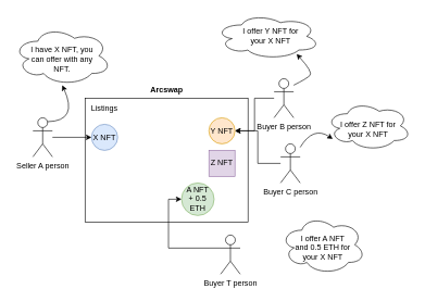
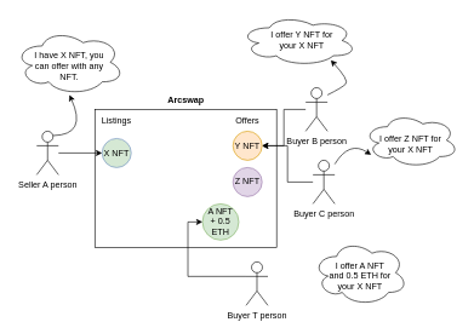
  <mxCell id="0" />
  <mxCell id="1" parent="0" />
  <mxCell id="2" value="" style="rounded=0;whiteSpace=wrap;html=1;" vertex="1" parent="1"><mxGeometry x="130" y="150" width="250" height="190" as="geometry" /></mxCell>
  <mxCell id="3" value="&lt;b&gt;Arcswap&lt;/b&gt;" style="text;html=1;strokeColor=none;fillColor=none;align=center;verticalAlign=middle;whiteSpace=wrap;rounded=0;" vertex="1" parent="1"><mxGeometry x="207.5" y="107.5" width="95" height="60" as="geometry" /></mxCell>
  <mxCell id="4" value="" style="edgeStyle=orthogonalEdgeStyle;rounded=0;orthogonalLoop=1;jettySize=auto;html=1;entryX=0;entryY=0.5;entryDx=0;entryDy=0;" edge="1" parent="1" source="5" target="8"><mxGeometry relative="1" as="geometry"><Array as="points" /></mxGeometry></mxCell>
  <mxCell id="5" value="Seller A person" style="shape=umlActor;verticalLabelPosition=bottom;verticalAlign=top;html=1;outlineConnect=0;" vertex="1" parent="1"><mxGeometry x="50" y="180" width="30" height="60" as="geometry" /></mxCell>
  <mxCell id="6" value="" style="edgeStyle=orthogonalEdgeStyle;rounded=0;orthogonalLoop=1;jettySize=auto;html=1;entryX=1;entryY=0.5;entryDx=0;entryDy=0;" edge="1" parent="1" source="7" target="13"><mxGeometry relative="1" as="geometry" /></mxCell>
  <mxCell id="7" value="Buyer B person" style="shape=umlActor;verticalLabelPosition=bottom;verticalAlign=top;html=1;outlineConnect=0;" vertex="1" parent="1"><mxGeometry x="420" y="120" width="30" height="60" as="geometry" /></mxCell>
- <mxCell id="8" value="X NFT" style="ellipse;whiteSpace=wrap;html=1;aspect=fixed;fillColor=#dae8fc;strokeColor=#6c8ebf;" vertex="1" parent="1"><mxGeometry x="140" y="190" width="40" height="40" as="geometry" /></mxCell>
+ <mxCell id="8" value="X NFT" style="ellipse;whiteSpace=wrap;html=1;aspect=fixed;fillColor=#d5e8d4;strokeColor=#6c8ebf;" vertex="1" parent="1"><mxGeometry x="140" y="190" width="40" height="40" as="geometry" /></mxCell>
  <mxCell id="9" value="" style="ellipse;shape=cloud;whiteSpace=wrap;html=1;" vertex="1" parent="1"><mxGeometry x="20" y="40" width="150" height="90" as="geometry" /></mxCell>
  <mxCell id="10" value="" style="curved=1;endArrow=classic;html=1;rounded=0;exitX=0.75;exitY=0.1;exitDx=0;exitDy=0;exitPerimeter=0;" edge="1" parent="1" source="5" target="11"><mxGeometry width="50" height="50" relative="1" as="geometry"><mxPoint x="90" y="190" as="sourcePoint" /><mxPoint x="120" y="135" as="targetPoint" /><Array as="points"><mxPoint x="120" y="185" /><mxPoint x="95" y="130" /></Array></mxGeometry></mxCell>
  <mxCell id="11" value="I have X NFT, you can offer with any NFT." style="text;html=1;strokeColor=none;fillColor=none;align=center;verticalAlign=middle;whiteSpace=wrap;rounded=0;" vertex="1" parent="1"><mxGeometry x="35" y="50" width="120" height="80" as="geometry" /></mxCell>
  <mxCell id="12" value="Listings" style="text;html=1;strokeColor=none;fillColor=none;align=center;verticalAlign=middle;whiteSpace=wrap;rounded=0;" vertex="1" parent="1"><mxGeometry x="130" y="150" width="60" height="30" as="geometry" /></mxCell>
  <mxCell id="13" value="Y NFT" style="ellipse;whiteSpace=wrap;html=1;aspect=fixed;fillColor=#ffe6cc;strokeColor=#d79b00;" vertex="1" parent="1"><mxGeometry x="320" y="180" width="40" height="40" as="geometry" /></mxCell>
+ <mxCell id="14" value="Offers" style="text;html=1;strokeColor=none;fillColor=none;align=center;verticalAlign=middle;whiteSpace=wrap;rounded=0;" vertex="1" parent="1"><mxGeometry x="310" y="155" width="60" height="20" as="geometry" /></mxCell>
  <mxCell id="15" value="" style="ellipse;shape=cloud;whiteSpace=wrap;html=1;" vertex="1" parent="1"><mxGeometry x="330" y="20" width="160" height="70" as="geometry" /></mxCell>
  <mxCell id="16" value="I offer Y NFT for your X NFT" style="text;html=1;strokeColor=none;fillColor=none;align=center;verticalAlign=middle;whiteSpace=wrap;rounded=0;" vertex="1" parent="1"><mxGeometry x="360" y="30" width="110" height="50" as="geometry" /></mxCell>
  <mxCell id="17" value="" style="curved=1;endArrow=classic;html=1;rounded=0;entryX=0.778;entryY=0.887;entryDx=0;entryDy=0;entryPerimeter=0;" edge="1" parent="1" target="15"><mxGeometry width="50" height="50" relative="1" as="geometry"><mxPoint x="450" y="130" as="sourcePoint" /><mxPoint x="430" y="80" as="targetPoint" /><Array as="points"><mxPoint x="470" y="120" /><mxPoint x="480" y="110" /></Array></mxGeometry></mxCell>
- <mxCell id="18" value="Z NFT" style="whiteSpace=wrap;html=1;aspect=fixed;fillColor=#e1d5e7;strokeColor=#9673a6;rounded=0;" vertex="1" parent="1"><mxGeometry x="320" y="230" width="40" height="40" as="geometry" /></mxCell>
+ <mxCell id="18" value="Z NFT" style="ellipse;whiteSpace=wrap;html=1;aspect=fixed;fillColor=#e1d5e7;strokeColor=#9673a6;" vertex="1" parent="1"><mxGeometry x="320" y="230" width="40" height="40" as="geometry" /></mxCell>
  <mxCell id="19" style="edgeStyle=orthogonalEdgeStyle;rounded=0;orthogonalLoop=1;jettySize=auto;html=1;" edge="1" parent="1" source="20" target="13"><mxGeometry relative="1" as="geometry" /></mxCell>
  <mxCell id="20" value="Buyer C person&lt;br&gt;" style="shape=umlActor;verticalLabelPosition=bottom;verticalAlign=top;html=1;outlineConnect=0;" vertex="1" parent="1"><mxGeometry x="430" y="220" width="30" height="60" as="geometry" /></mxCell>
  <mxCell id="21" value="" style="ellipse;shape=cloud;whiteSpace=wrap;html=1;" vertex="1" parent="1"><mxGeometry x="500" y="155" width="130" height="75" as="geometry" /></mxCell>
  <mxCell id="22" value="I offer Z NFT for your X NFT" style="text;html=1;strokeColor=none;fillColor=none;align=center;verticalAlign=middle;whiteSpace=wrap;rounded=0;" vertex="1" parent="1"><mxGeometry x="519.38" y="178.75" width="91.25" height="37.5" as="geometry" /></mxCell>
  <mxCell id="23" value="" style="curved=1;endArrow=classic;html=1;rounded=0;" edge="1" parent="1" source="20"><mxGeometry width="50" height="50" relative="1" as="geometry"><mxPoint x="460" y="212.5" as="sourcePoint" /><mxPoint x="510" y="212.5" as="targetPoint" /><Array as="points"><mxPoint x="480" y="192.5" /><mxPoint x="510" y="212.5" /></Array></mxGeometry></mxCell>
  <mxCell id="24" value="A NFT&lt;br&gt;+ 0.5 ETH" style="ellipse;whiteSpace=wrap;html=1;fillColor=#d5e8d4;strokeColor=#82b366;" vertex="1" parent="1"><mxGeometry x="278" y="280" width="50" height="50" as="geometry" /></mxCell>
  <mxCell id="25" style="edgeStyle=orthogonalEdgeStyle;rounded=0;orthogonalLoop=1;jettySize=auto;html=1;exitX=0;exitY=0.333;exitDx=0;exitDy=0;exitPerimeter=0;entryX=0;entryY=0.5;entryDx=0;entryDy=0;" edge="1" parent="1" source="26" target="24"><mxGeometry relative="1" as="geometry" /></mxCell>
  <mxCell id="26" value="Buyer T person" style="shape=umlActor;verticalLabelPosition=bottom;verticalAlign=top;html=1;outlineConnect=0;" vertex="1" parent="1"><mxGeometry x="338" y="360" width="30" height="60" as="geometry" /></mxCell>
  <mxCell id="27" value="" style="ellipse;shape=cloud;whiteSpace=wrap;html=1;" vertex="1" parent="1"><mxGeometry x="430" y="330" width="130" height="90" as="geometry" /></mxCell>
  <mxCell id="28" value="I offer A NFT and 0.5 ETH for your X NFT" style="text;html=1;strokeColor=none;fillColor=none;align=center;verticalAlign=middle;whiteSpace=wrap;rounded=0;" vertex="1" parent="1"><mxGeometry x="450" y="350" width="90" height="60" as="geometry" /></mxCell>
